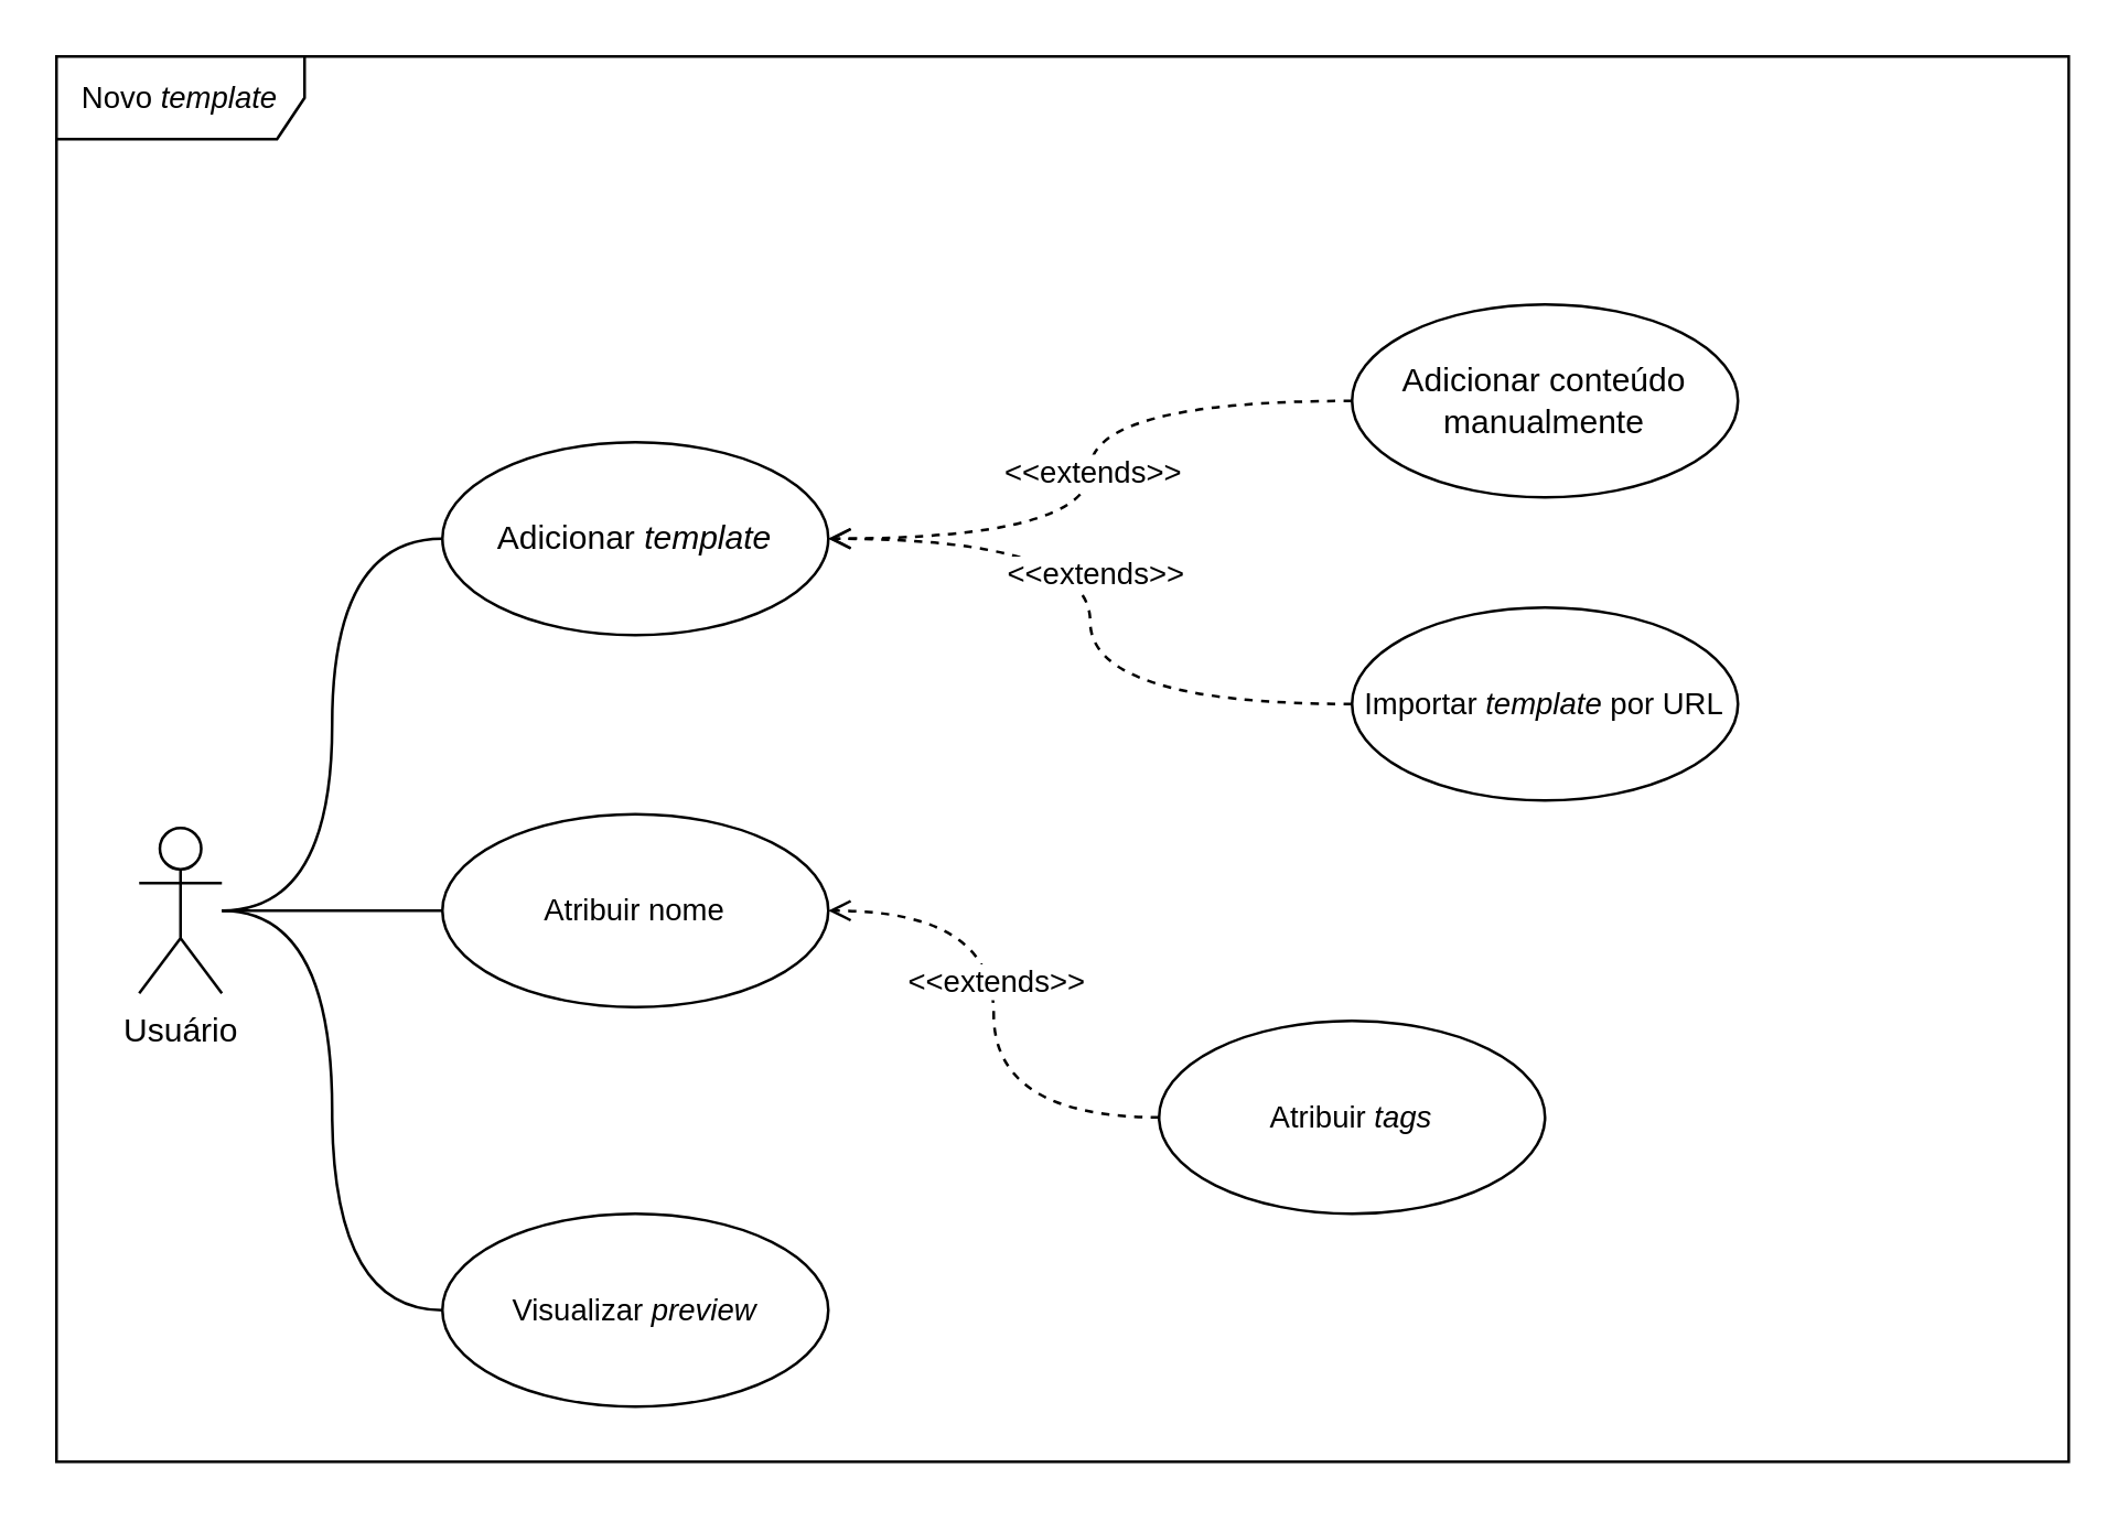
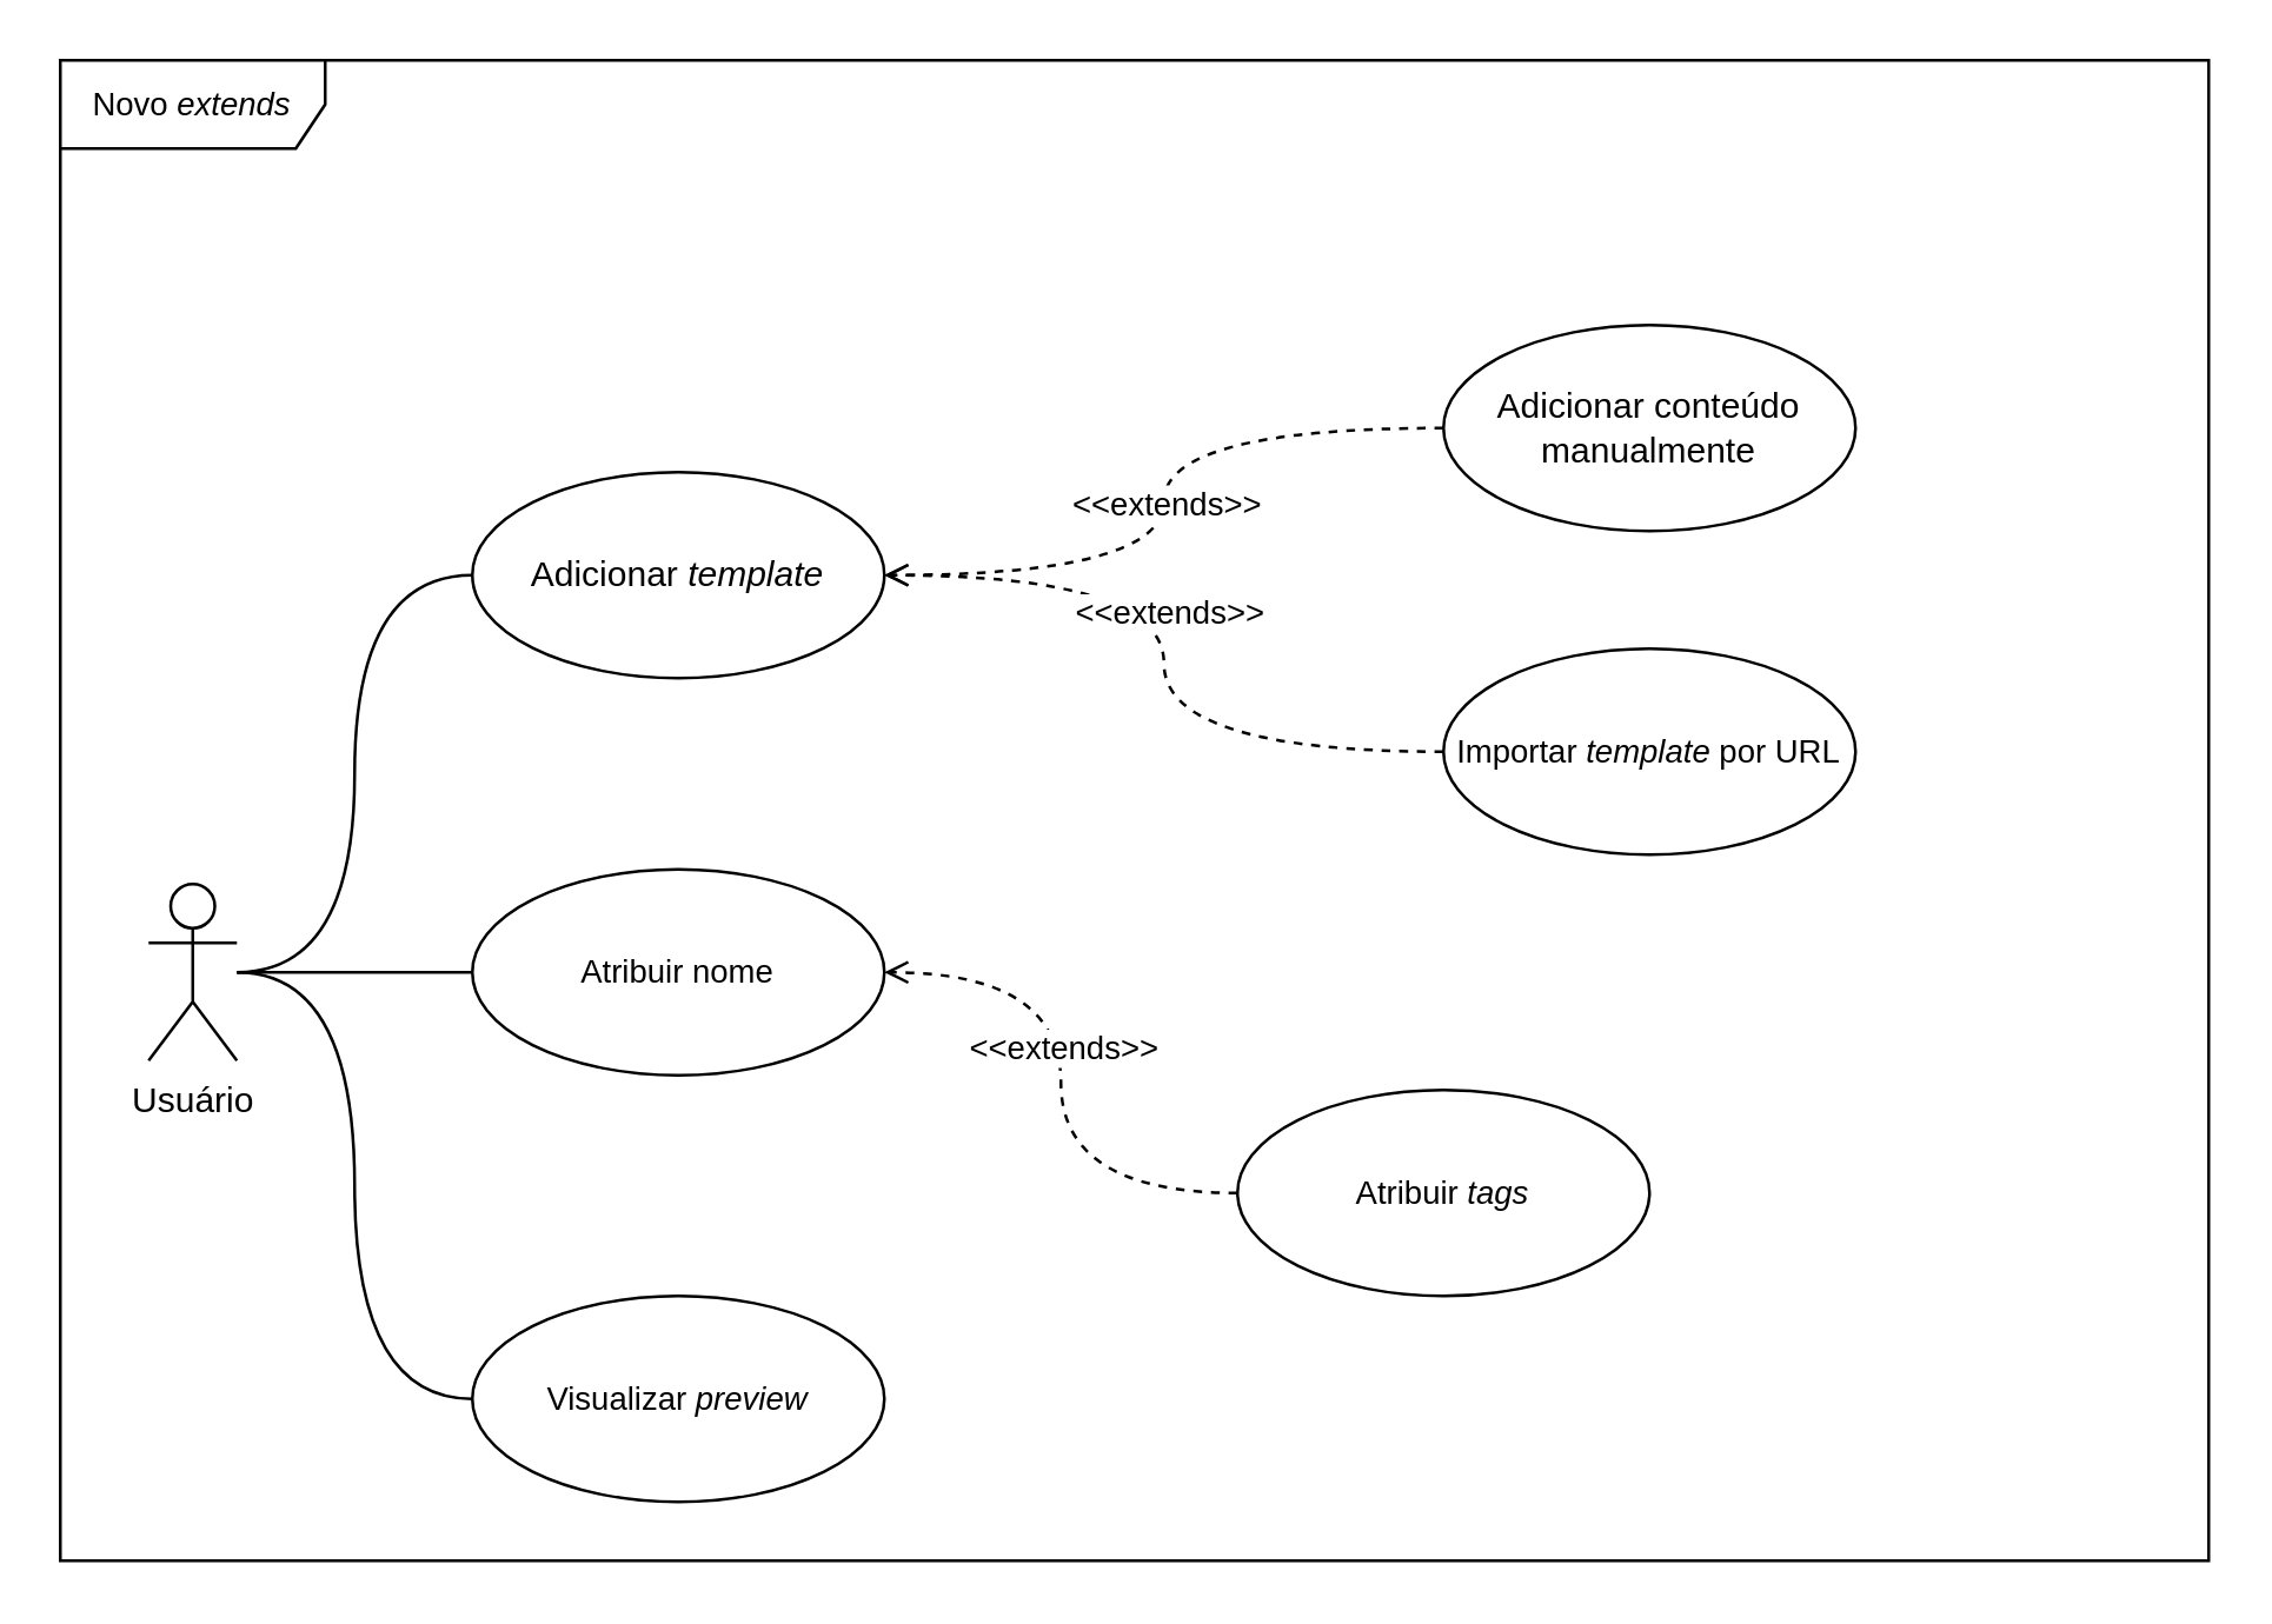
  <mxCell id="0" />
  <mxCell id="1" parent="0" />
  <mxCell id="2" style="edgeStyle=orthogonalEdgeStyle;rounded=0;orthogonalLoop=1;jettySize=auto;html=1;entryX=0;entryY=0.5;entryDx=0;entryDy=0;endArrow=none;startFill=0;strokeColor=default;curved=1;" parent="1" source="5" target="6" edge="1"><mxGeometry relative="1" as="geometry" /></mxCell>
  <mxCell id="3" style="edgeStyle=orthogonalEdgeStyle;shape=connector;curved=1;rounded=0;orthogonalLoop=1;jettySize=auto;html=1;entryX=0;entryY=0.5;entryDx=0;entryDy=0;strokeColor=default;align=center;verticalAlign=middle;fontFamily=Helvetica;fontSize=11;fontColor=default;labelBackgroundColor=default;endArrow=none;startFill=0;" parent="1" source="5" target="13" edge="1"><mxGeometry relative="1" as="geometry" /></mxCell>
  <mxCell id="4" style="edgeStyle=orthogonalEdgeStyle;shape=connector;curved=1;rounded=0;orthogonalLoop=1;jettySize=auto;html=1;entryX=0;entryY=0.5;entryDx=0;entryDy=0;strokeColor=default;align=center;verticalAlign=middle;fontFamily=Helvetica;fontSize=11;fontColor=default;labelBackgroundColor=default;endArrow=none;startFill=0;" parent="1" source="5" target="17" edge="1"><mxGeometry relative="1" as="geometry" /></mxCell>
  <mxCell id="5" value="Usuário" style="shape=umlActor;verticalLabelPosition=bottom;verticalAlign=top;html=1;" parent="1" vertex="1"><mxGeometry x="50" y="300" width="30" height="60" as="geometry" /></mxCell>
  <mxCell id="6" value="Adicionar &lt;i&gt;template&lt;/i&gt;" style="ellipse;whiteSpace=wrap;html=1;" parent="1" vertex="1"><mxGeometry x="160" y="160" width="140" height="70" as="geometry" /></mxCell>
  <mxCell id="7" style="edgeStyle=orthogonalEdgeStyle;rounded=0;orthogonalLoop=1;jettySize=auto;html=1;entryX=1;entryY=0.5;entryDx=0;entryDy=0;curved=1;endArrow=open;endFill=0;dashed=1;" parent="1" source="9" target="6" edge="1"><mxGeometry relative="1" as="geometry" /></mxCell>
  <mxCell id="8" value="&amp;lt;&amp;lt;extends&lt;span style=&quot;background-color: light-dark(#ffffff, var(--ge-dark-color, #121212)); color: light-dark(rgb(0, 0, 0), rgb(255, 255, 255));&quot;&gt;&amp;gt;&amp;gt;&lt;/span&gt;" style="edgeLabel;html=1;align=center;verticalAlign=middle;resizable=0;points=[];fontFamily=Helvetica;fontSize=11;fontColor=default;labelBackgroundColor=default;" parent="7" vertex="1" connectable="0"><mxGeometry relative="1" as="geometry"><mxPoint as="offset" /></mxGeometry></mxCell>
  <mxCell id="9" value="Adicionar conteúdo manualmente" style="ellipse;whiteSpace=wrap;html=1;" parent="1" vertex="1"><mxGeometry x="490" y="110" width="140" height="70" as="geometry" /></mxCell>
  <mxCell id="10" style="edgeStyle=orthogonalEdgeStyle;shape=connector;curved=1;rounded=0;orthogonalLoop=1;jettySize=auto;html=1;entryX=1;entryY=0.5;entryDx=0;entryDy=0;strokeColor=default;align=center;verticalAlign=middle;fontFamily=Helvetica;fontSize=11;fontColor=default;labelBackgroundColor=default;endArrow=open;dashed=1;endFill=0;" parent="1" source="12" target="6" edge="1"><mxGeometry relative="1" as="geometry" /></mxCell>
  <mxCell id="11" value="&amp;lt;&amp;lt;extends&amp;gt;&amp;gt;" style="edgeLabel;html=1;align=center;verticalAlign=middle;resizable=0;points=[];fontFamily=Helvetica;fontSize=11;fontColor=default;labelBackgroundColor=default;" parent="10" vertex="1" connectable="0"><mxGeometry x="0.149" y="-1" relative="1" as="geometry"><mxPoint y="1" as="offset" /></mxGeometry></mxCell>
  <mxCell id="12" value="Importar &lt;i&gt;template&lt;/i&gt; por URL" style="ellipse;whiteSpace=wrap;html=1;fontFamily=Helvetica;fontSize=11;fontColor=default;labelBackgroundColor=default;" parent="1" vertex="1"><mxGeometry x="490" y="220" width="140" height="70" as="geometry" /></mxCell>
  <mxCell id="13" value="Atribuir nome" style="ellipse;whiteSpace=wrap;html=1;fontFamily=Helvetica;fontSize=11;fontColor=default;labelBackgroundColor=default;" parent="1" vertex="1"><mxGeometry x="160" y="295" width="140" height="70" as="geometry" /></mxCell>
  <mxCell id="14" style="edgeStyle=orthogonalEdgeStyle;shape=connector;curved=1;rounded=0;orthogonalLoop=1;jettySize=auto;html=1;entryX=1;entryY=0.5;entryDx=0;entryDy=0;strokeColor=default;align=center;verticalAlign=middle;fontFamily=Helvetica;fontSize=11;fontColor=default;labelBackgroundColor=default;endArrow=open;dashed=1;endFill=0;" parent="1" source="16" target="13" edge="1"><mxGeometry relative="1" as="geometry" /></mxCell>
  <mxCell id="15" value="&amp;lt;&amp;lt;extends&amp;gt;&amp;gt;" style="edgeLabel;html=1;align=center;verticalAlign=middle;resizable=0;points=[];fontFamily=Helvetica;fontSize=11;fontColor=default;labelBackgroundColor=default;" parent="14" vertex="1" connectable="0"><mxGeometry x="0.133" relative="1" as="geometry"><mxPoint as="offset" /></mxGeometry></mxCell>
  <mxCell id="16" value="Atribuir &lt;i&gt;tags&lt;/i&gt;" style="ellipse;whiteSpace=wrap;html=1;fontFamily=Helvetica;fontSize=11;fontColor=default;labelBackgroundColor=default;" parent="1" vertex="1"><mxGeometry x="420" y="370" width="140" height="70" as="geometry" /></mxCell>
  <mxCell id="17" value="Visualizar &lt;i&gt;preview&lt;/i&gt;" style="ellipse;whiteSpace=wrap;html=1;fontFamily=Helvetica;fontSize=11;fontColor=default;labelBackgroundColor=default;" parent="1" vertex="1"><mxGeometry x="160" y="440" width="140" height="70" as="geometry" /></mxCell>
- <mxCell id="18" value="Novo &lt;i&gt;template&lt;/i&gt;" style="shape=umlFrame;whiteSpace=wrap;html=1;pointerEvents=0;fontFamily=Helvetica;fontSize=11;fontColor=default;labelBackgroundColor=default;width=90;height=30;" parent="1" vertex="1"><mxGeometry x="20" y="20" width="730" height="510" as="geometry" /></mxCell>
+ <mxCell id="18" value="Novo &lt;i&gt;extends&lt;/i&gt;" style="shape=umlFrame;whiteSpace=wrap;html=1;pointerEvents=0;fontFamily=Helvetica;fontSize=11;fontColor=default;labelBackgroundColor=default;width=90;height=30;" parent="1" vertex="1"><mxGeometry x="20" y="20" width="730" height="510" as="geometry" /></mxCell>
